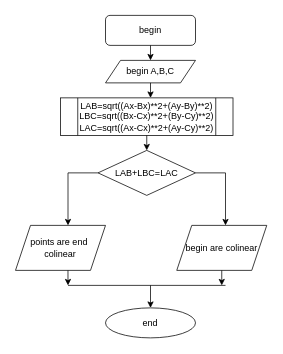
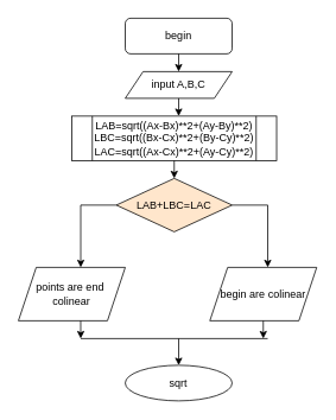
  <mxCell id="0" />
  <mxCell id="1" parent="0" />
  <mxCell id="2" value="begin" style="whiteSpace=wrap;html=1;rounded=1;" parent="1" vertex="1"><mxGeometry x="140" width="120" height="40" as="geometry" y="20" /></mxCell>
  <mxCell id="3" value="" style="endArrow=classic;html=1;rounded=0;exitX=0.5;exitY=1;exitDx=0;exitDy=0;" parent="1" source="2" edge="1"><mxGeometry width="50" height="50" relative="1" as="geometry"><mxPoint x="190" y="160" as="sourcePoint" /><mxPoint x="200" y="80" as="targetPoint" /></mxGeometry></mxCell>
- <mxCell id="4" value="begin A,B,C" style="shape=parallelogram;perimeter=parallelogramPerimeter;whiteSpace=wrap;html=1;fixedSize=1;" parent="1" vertex="1"><mxGeometry x="140" y="80" width="120" height="30" as="geometry" /></mxCell>
+ <mxCell id="4" value="input A,B,C" style="shape=parallelogram;perimeter=parallelogramPerimeter;whiteSpace=wrap;html=1;fixedSize=1;" parent="1" vertex="1"><mxGeometry x="140" y="80" width="120" height="30" as="geometry" /></mxCell>
  <mxCell id="5" value="" style="endArrow=classic;html=1;rounded=0;exitX=0.5;exitY=1;exitDx=0;exitDy=0;" parent="1" source="4" edge="1"><mxGeometry width="50" height="50" relative="1" as="geometry"><mxPoint x="220" y="210" as="sourcePoint" /><mxPoint x="200" y="130" as="targetPoint" /></mxGeometry></mxCell>
  <mxCell id="6" value="LAB=sqrt((Ax-Bx)**2+(Ay-By)**2)&lt;br&gt;LBC=sqrt((Bx-Cx)**2+(By-Cy)**2)&lt;br&gt;LAC=sqrt((Ax-Cx)**2+(Ay-Cy)**2)" style="shape=process;whiteSpace=wrap;html=1;backgroundOutline=1;" parent="1" vertex="1"><mxGeometry x="80" y="130" width="230" height="50" as="geometry" /></mxCell>
  <mxCell id="7" value="" style="endArrow=classic;html=1;rounded=0;strokeColor=default;exitX=0.5;exitY=1;exitDx=0;exitDy=0;" parent="1" source="6" edge="1"><mxGeometry width="50" height="50" relative="1" as="geometry"><mxPoint x="190" y="280" as="sourcePoint" /><mxPoint x="195" y="200" as="targetPoint" /></mxGeometry></mxCell>
- <mxCell id="8" value="LAB+LBC=LAC" style="rhombus;whiteSpace=wrap;html=1;" parent="1" vertex="1"><mxGeometry x="130" y="200" width="130" height="60" as="geometry" /></mxCell>
+ <mxCell id="8" value="LAB+LBC=LAC" style="rhombus;whiteSpace=wrap;html=1;fillColor=#ffe6cc;" parent="1" vertex="1"><mxGeometry x="130" y="200" width="130" height="60" as="geometry" /></mxCell>
  <mxCell id="9" value="" style="endArrow=none;html=1;rounded=0;strokeColor=default;" parent="1" edge="1"><mxGeometry width="50" height="50" relative="1" as="geometry"><mxPoint x="90" y="230" as="sourcePoint" /><mxPoint x="130" y="230" as="targetPoint" /></mxGeometry></mxCell>
  <mxCell id="10" value="" style="endArrow=none;html=1;rounded=0;strokeColor=default;exitX=1;exitY=0.5;exitDx=0;exitDy=0;" parent="1" source="8" edge="1"><mxGeometry width="50" height="50" relative="1" as="geometry"><mxPoint x="290" y="260" as="sourcePoint" /><mxPoint x="300" y="230" as="targetPoint" /></mxGeometry></mxCell>
  <mxCell id="11" value="" style="endArrow=classic;html=1;rounded=0;strokeColor=default;" parent="1" edge="1"><mxGeometry width="50" height="50" relative="1" as="geometry"><mxPoint x="300" y="230" as="sourcePoint" /><mxPoint x="300" y="300" as="targetPoint" /></mxGeometry></mxCell>
  <mxCell id="12" value="" style="endArrow=classic;html=1;rounded=0;strokeColor=default;" parent="1" edge="1"><mxGeometry width="50" height="50" relative="1" as="geometry"><mxPoint x="90" y="230" as="sourcePoint" /><mxPoint x="90" y="300" as="targetPoint" /></mxGeometry></mxCell>
  <mxCell id="13" value="points are end&amp;nbsp;&lt;br&gt;colinear" style="shape=parallelogram;perimeter=parallelogramPerimeter;whiteSpace=wrap;html=1;fixedSize=1;" parent="1" vertex="1"><mxGeometry x="20" y="300" width="120" height="60" as="geometry" /></mxCell>
  <mxCell id="14" value="begin are colinear" style="shape=parallelogram;perimeter=parallelogramPerimeter;whiteSpace=wrap;html=1;fixedSize=1;" parent="1" vertex="1"><mxGeometry x="235" y="300" width="120" height="60" as="geometry" /></mxCell>
  <mxCell id="15" value="" style="endArrow=classic;html=1;rounded=0;strokeColor=default;exitX=0.583;exitY=1;exitDx=0;exitDy=0;exitPerimeter=0;" parent="1" source="13" edge="1"><mxGeometry width="50" height="50" relative="1" as="geometry"><mxPoint x="60" y="460" as="sourcePoint" /><mxPoint x="90" y="380" as="targetPoint" /></mxGeometry></mxCell>
  <mxCell id="16" value="" style="endArrow=classic;html=1;rounded=0;strokeColor=default;exitX=0.5;exitY=1;exitDx=0;exitDy=0;" parent="1" source="14" edge="1"><mxGeometry width="50" height="50" relative="1" as="geometry"><mxPoint x="350" y="430" as="sourcePoint" /><mxPoint x="295" y="380" as="targetPoint" /></mxGeometry></mxCell>
  <mxCell id="17" value="" style="endArrow=none;html=1;rounded=0;strokeColor=default;" parent="1" edge="1"><mxGeometry width="50" height="50" relative="1" as="geometry"><mxPoint x="90" y="380" as="sourcePoint" /><mxPoint x="300" y="380" as="targetPoint" /></mxGeometry></mxCell>
  <mxCell id="18" value="" style="endArrow=classic;html=1;rounded=0;strokeColor=default;" parent="1" edge="1"><mxGeometry width="50" height="50" relative="1" as="geometry"><mxPoint x="200" y="380" as="sourcePoint" /><mxPoint x="200" y="410" as="targetPoint" /></mxGeometry></mxCell>
- <mxCell id="19" value="end" style="ellipse;whiteSpace=wrap;html=1;" parent="1" vertex="1"><mxGeometry x="140" y="410" width="120" height="40" as="geometry" /></mxCell>
+ <mxCell id="19" value="sqrt" style="ellipse;whiteSpace=wrap;html=1;" parent="1" vertex="1"><mxGeometry x="140" y="410" width="120" height="40" as="geometry" /></mxCell>
